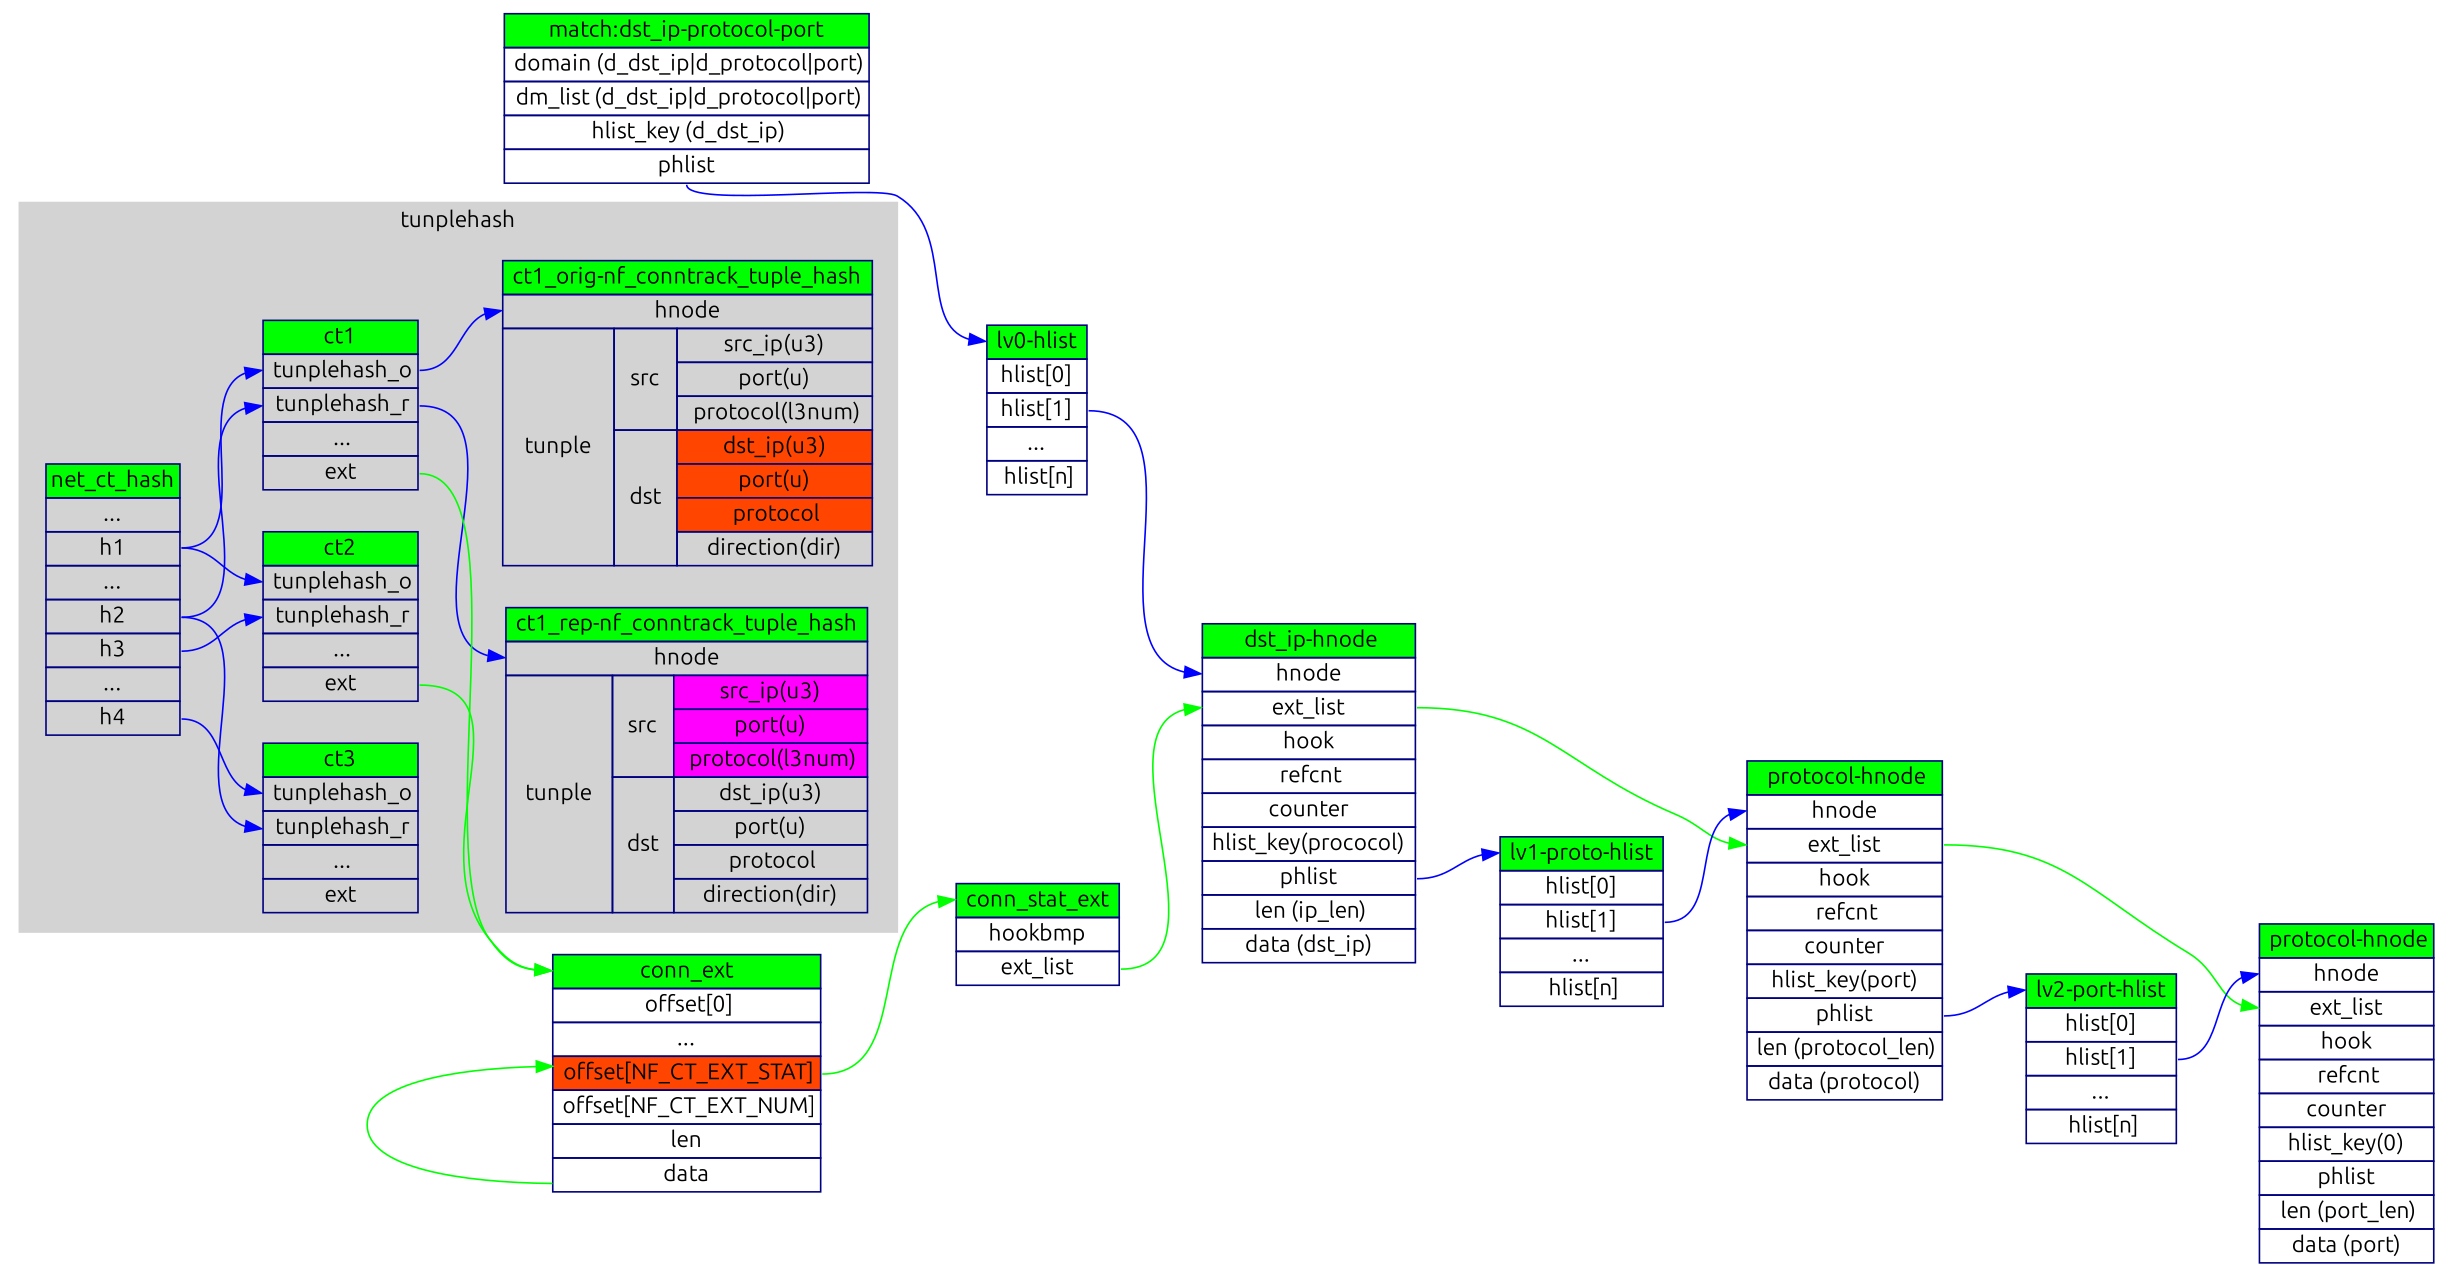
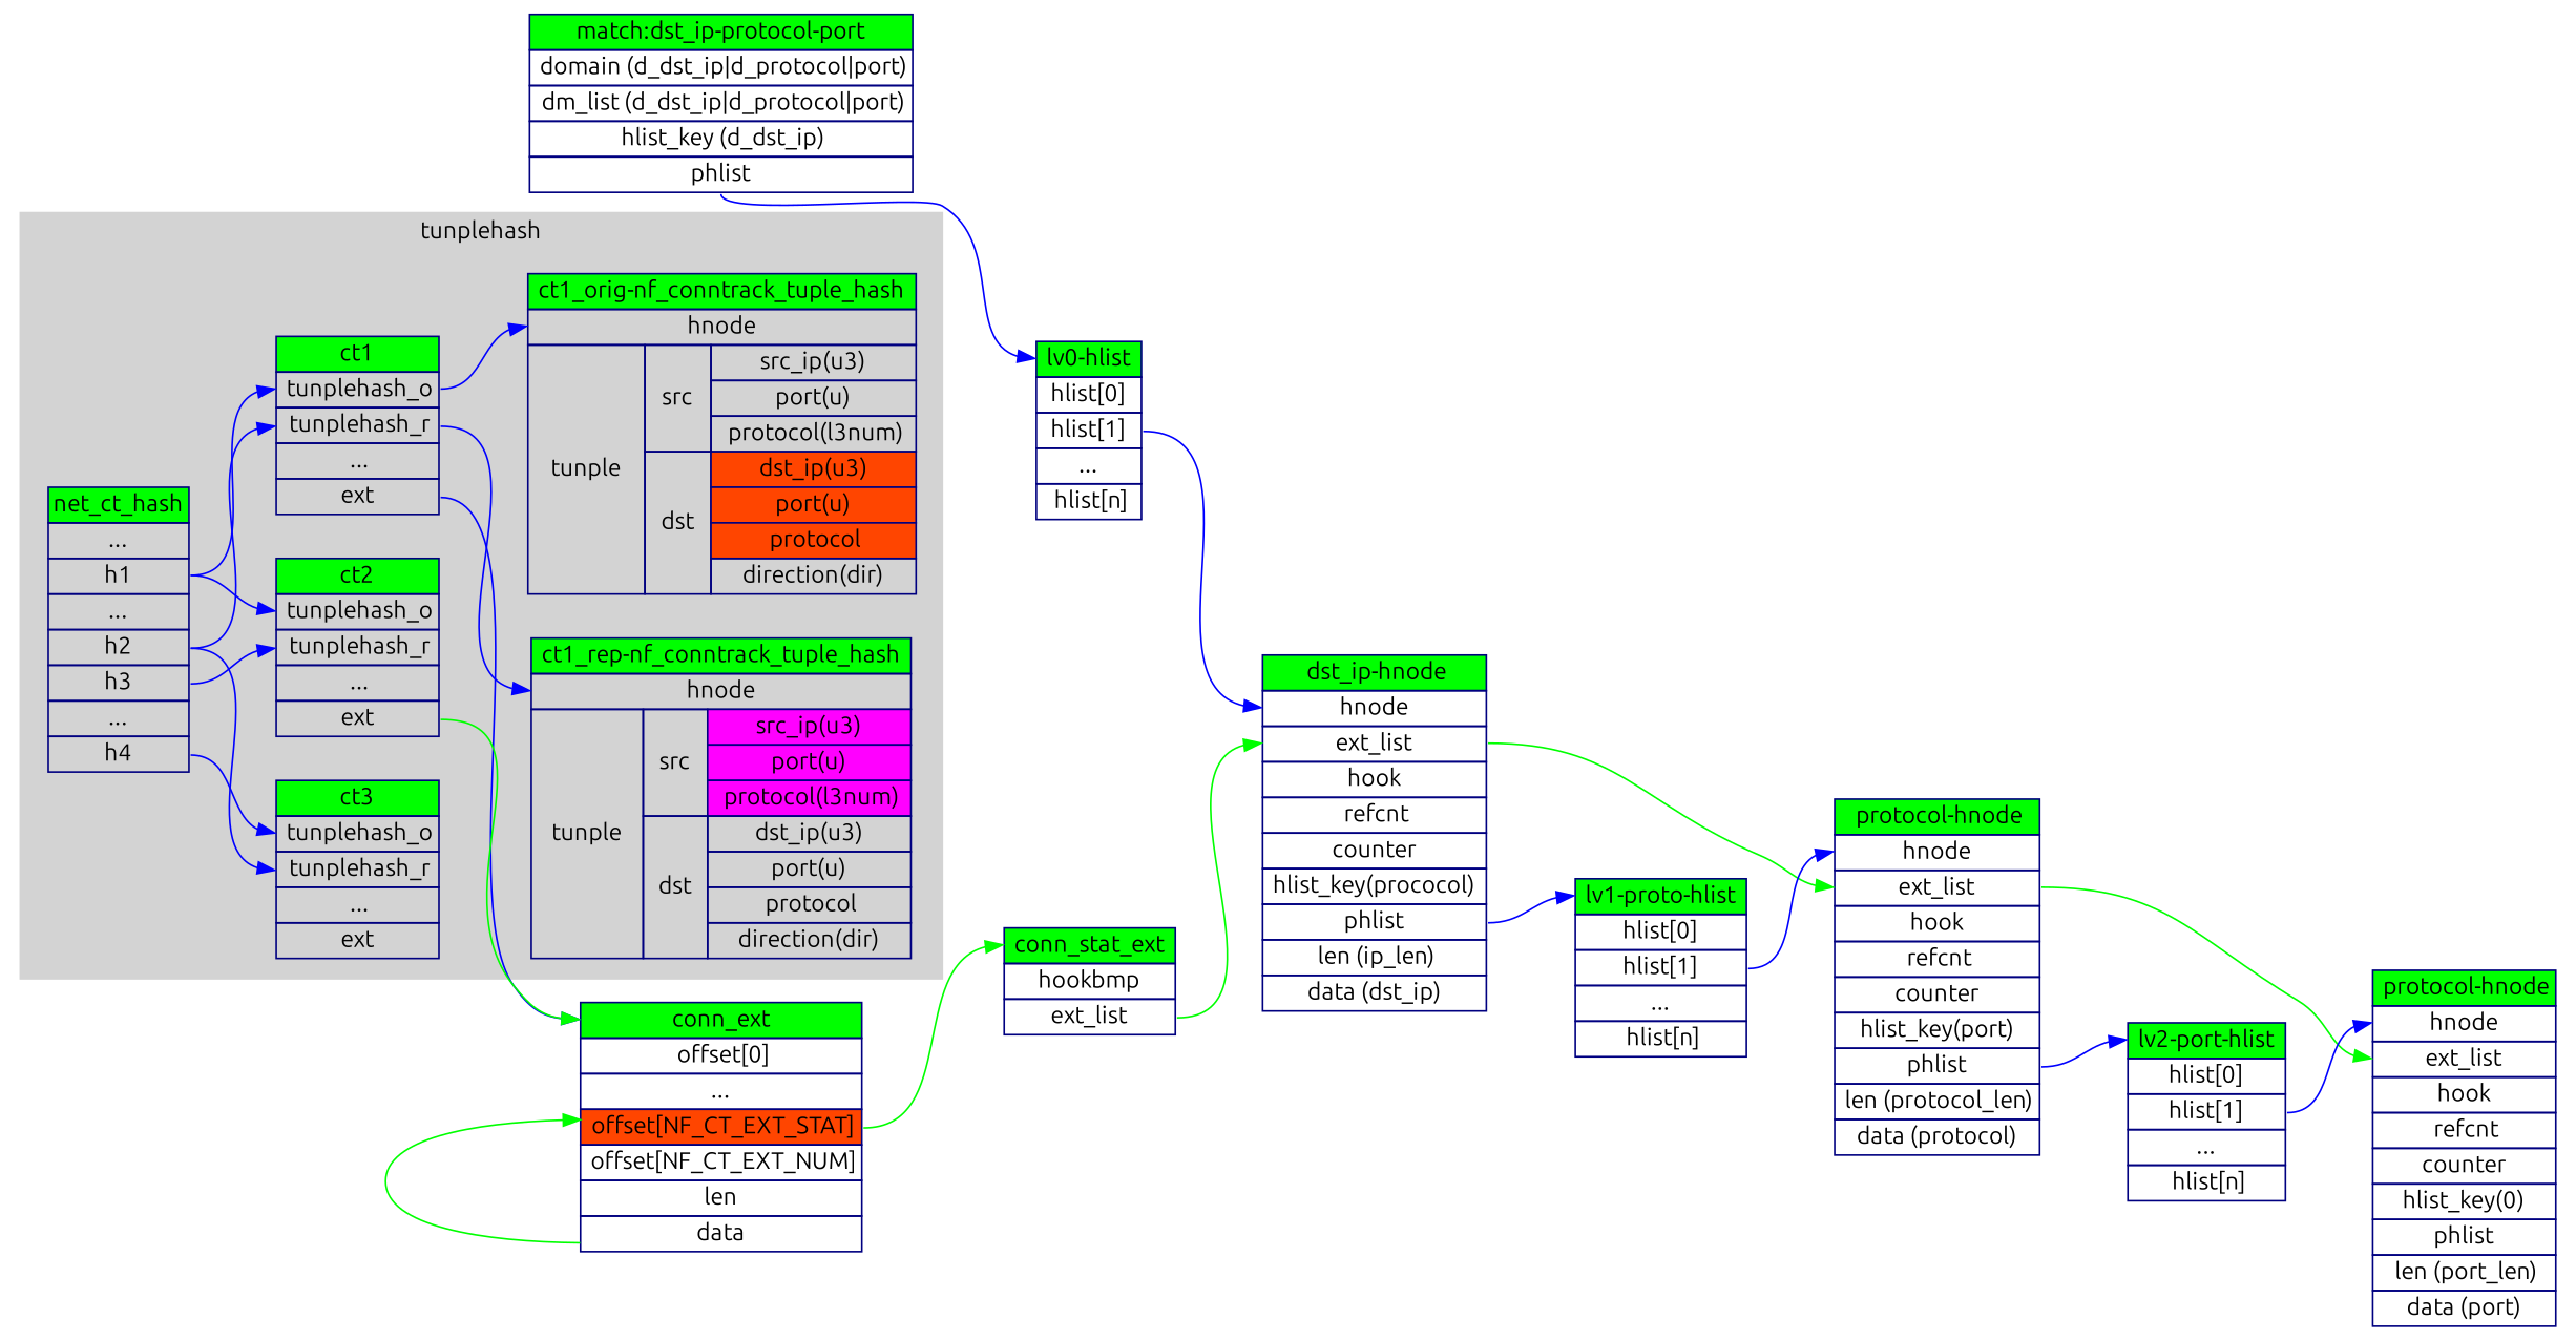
  digraph {
    fontname=Ubuntu
    rankdir=LR
    node [color=navy fontname=Ubuntu shape=plaintext]
    edge [color=blue fontname=Ubuntu headport=f0 tailport=f2]
    n1 [label=< <table border="0" cellborder="1"  cellspacing="0">             <tr > <td port="f0" bgcolor="green"> ct1 </td></tr>             <tr > <td PORT="f1"> tunplehash_o</td></tr>             <tr > <td PORT="f2"> tunplehash_r</td></tr>             <tr > <td PORT="fx"> ...</td></tr>             <tr > <td PORT="fext"> ext </td></tr>             </table> >]
    n2 [label=< <table border="0" cellborder="1"  cellspacing="0">             <tr > <td PORT="f0" bgcolor="green" colspan="3"> ct1_rep-nf_conntrack_tuple_hash </td></tr>             <tr > <td PORT="f1" colspan="3"> hnode </td></tr>             <tr >                <td PORT="f2" rowspan="7" > tunple </td>               <td PORT="f3" rowspan="3" > src </td>               <td bgcolor="magenta"> src_ip(u3) </td>             </tr>             <tr><td bgcolor="magenta"> port(u) </td> </tr>             <tr><td bgcolor="magenta"> protocol(l3num)</td> </tr>             <tr>               <td PORT="f3" rowspan="4" > dst </td>               <td> dst_ip(u3) </td>             </tr>             <tr><td> port(u) </td></tr>             <tr><td> protocol</td></tr>             <tr><td> direction(dir) </td></tr>             </table>>]
    n3 [label=< <table border="0" cellborder="1"  cellspacing="0">             <tr > <td PORT="f0" bgcolor="green" colspan="3"> ct1_orig-nf_conntrack_tuple_hash </td></tr>             <tr > <td PORT="f1" colspan="3"> hnode </td></tr>             <tr >                <td PORT="f2" rowspan="7" > tunple </td>               <td PORT="f3" rowspan="3" > src </td>               <td> src_ip(u3) </td>             </tr>             <tr><td> port(u) </td> </tr>             <tr><td> protocol(l3num)</td> </tr>             <tr>               <td PORT="f3" rowspan="4" > dst </td>               <td bgcolor="orangered"> dst_ip(u3) </td>             </tr>             <tr><td bgcolor="orangered"> port(u) </td></tr>             <tr><td bgcolor="orangered"> protocol</td></tr>             <tr><td> direction(dir) </td></tr>             </table>>]
    n4 [label=< <TABLE BORDER="0" CELLBORDER="1"  CELLSPACING="0">             <TR > <TD BGCOLOR="green" PORT="f0">net_ct_hash</TD></TR>             <TR> <TD>...</TD></TR>             <TR> <TD PORT="f1">h1</TD></TR>             <TR> <TD>...</TD></TR>             <TR> <TD PORT="f2">h2</TD></TR>             <TR> <TD PORT="f3">h3</TD></TR>             <TR> <TD>...</TD></TR>             <TR> <TD PORT="f4">h4</TD></TR>             </TABLE> >]
    n5 [label=< <table border="0" cellborder="1"  cellspacing="0">             <tr > <td port="f0" bgcolor="green"> ct2 </td></tr>             <tr > <td PORT="f1"> tunplehash_o</td></tr>             <tr > <td PORT="f2"> tunplehash_r</td></tr>             <tr > <td PORT="fx"> ...</td></tr>             <tr > <td PORT="fext"> ext </td></tr>             </table> >]
    n6 [label=< <table border="0" cellborder="1"  cellspacing="0">             <tr > <td port="f0" bgcolor="green"> ct3 </td></tr>             <tr > <td PORT="f1"> tunplehash_o</td></tr>             <tr > <td PORT="f2"> tunplehash_r</td></tr>             <tr > <td PORT="fx"> ...</td></tr>             <tr > <td PORT="fext"> ext </td></tr>             </table> >]
    n7 [label=< <table border="0" cellborder="1"  cellspacing="0">             <tr > <td PORT="f0" bgcolor="green"> conn_ext </td></tr>             <tr><td> offset[0]</td></tr>             <tr><td> ... </td></tr>             <tr><td PORT="offset_stat" bgcolor="orangered"> offset[NF_CT_EXT_STAT]</td></tr>             <tr><td> offset[NF_CT_EXT_NUM]</td></tr>             <tr><td> len </td></tr>             <tr><td PORT="data"> data </td></tr>             </table>>]
    n8 [label=< <table border="0" cellborder="1"  cellspacing="0">             <tr > <td PORT="f0" bgcolor="green"> conn_stat_ext </td></tr>             <tr><td> hookbmp </td></tr>             <tr><td PORT="ext_list"> ext_list </td></tr>             </table>>]
    n9 [label=< <table border="0" cellborder="1"  cellspacing="0">             <tr > <td PORT="f0" bgcolor="green" colspan="3"> match:dst_ip-protocol-port </td></tr>             <tr><td> domain (d_dst_ip|d_protocol|port)</td></tr>             <tr><td> dm_list (d_dst_ip|d_protocol|port)</td></tr>             <tr><td> hlist_key (d_dst_ip)</td></tr>             <tr><td PORT="phlist"> phlist </td></tr>             </table>>]
    n10 [label=< <table border="0" cellborder="1"  cellspacing="0">             <tr><td PORT="f0" bgcolor="green"> lv0-hlist </td></tr>             <tr><td PORT="h0"> hlist[0] </td></tr>             <tr><td PORT="h1"> hlist[1] </td></tr>             <tr><td PORT="hx"> ... </td></tr>             <tr><td PORT="hn"> hlist[n]</td></tr>             </table>>]
    n11 [label=< <table border="0" cellborder="1"  cellspacing="0">             <tr > <td PORT="f0" bgcolor="green"> dst_ip-hnode</td></tr>             <tr><td PORT="hnode"> hnode </td></tr>             <tr><td PORT="ext_list"> ext_list </td></tr>             <tr><td> hook </td></tr>             <tr><td> refcnt</td></tr>             <tr><td> counter </td></tr>             <tr><td> hlist_key(prococol) </td></tr>             <tr><td PORT="phlist"> phlist </td></tr>             <tr><td> len (ip_len)</td></tr>             <tr><td> data (dst_ip) </td></tr>              </table>>]
    n12 [label=< <table border="0" cellborder="1"  cellspacing="0">             <tr><td PORT="f0" bgcolor="green"> lv1-proto-hlist </td></tr>             <tr><td PORT="h0"> hlist[0] </td></tr>             <tr><td PORT="h1"> hlist[1] </td></tr>             <tr><td PORT="hx"> ... </td></tr>             <tr><td PORT="hn"> hlist[n]</td></tr>             </table>>]
    n13 [label=< <table border="0" cellborder="1"  cellspacing="0">             <tr > <td PORT="f0" bgcolor="green"> protocol-hnode</td></tr>             <tr><td PORT="hnode"> hnode </td></tr>             <tr><td PORT="ext_list"> ext_list </td></tr>             <tr><td> hook </td></tr>             <tr><td> refcnt</td></tr>             <tr><td> counter </td></tr>             <tr><td> hlist_key(port) </td></tr>             <tr><td PORT="phlist"> phlist </td></tr>             <tr><td> len (protocol_len)</td></tr>             <tr><td> data (protocol) </td></tr>             </table>>]
    n14 [label=< <table border="0" cellborder="1"  cellspacing="0">             <tr><td PORT="f0" bgcolor="green"> lv2-port-hlist </td></tr>             <tr><td PORT="h0"> hlist[0] </td></tr>             <tr><td PORT="h1"> hlist[1] </td></tr>             <tr><td PORT="hx"> ... </td></tr>             <tr><td PORT="hn"> hlist[n]</td></tr>             </table>>]
    n15 [label=< <table border="0" cellborder="1"  cellspacing="0">             <tr > <td PORT="f0" bgcolor="green"> protocol-hnode</td></tr>             <tr><td PORT="hnode"> hnode </td></tr>             <tr><td PORT="ext_list"> ext_list </td></tr>             <tr><td> hook </td></tr>             <tr><td> refcnt</td></tr>             <tr><td> counter </td></tr>             <tr><td> hlist_key(0) </td></tr>             <tr><td PORT="phlist"> phlist </td></tr>             <tr><td> len (port_len)</td></tr>             <tr><td> data (port) </td></tr>             </table>>]
    subgraph cluster_1 {
      color=lightgrey
      label=tunplehash
      style=filled
      n1
      n2
      n3
      n4
      n5
      n6
    }
    subgraph cluster_2 {
      color=lightgrey
      label="pkt-stat"
      style=filled
    }
    n1 -> n2 [headport=f1]
    n1 -> n3 [headport=f1 tailport=f1]
-   n1 -> n7 [color=green tailport=fext]
+   n1 -> n7 [tailport=fext]
    n4 -> n1 [headport=f1 tailport=f1]
    n4 -> n1 [headport=f2]
    n4 -> n5 [headport=f1 tailport=f1]
    n4 -> n5 [headport=f2 tailport=f3]
    n4 -> n6 [headport=f1 tailport=f4]
    n4 -> n6 [headport=f2]
    n5 -> n7 [color=green tailport=fext]
    n7 -> n7 [color=green headport=offset_stat tailport=data]
    n7 -> n8 [color=green tailport=offset_stat]
    n8 -> n11 [color=green headport=ext_list tailport=ext_list]
    n9 -> n10 [tailport=phlist]
    n10 -> n11 [headport=hnode tailport=h1]
    n11 -> n12 [tailport=phlist]
    n11 -> n13 [color=green headport=ext_list tailport=ext_list]
    n12 -> n13 [headport=hnode tailport=h1]
    n13 -> n14 [tailport=phlist]
    n13 -> n15 [color=green headport=ext_list tailport=ext_list]
    n14 -> n15 [headport=hnode tailport=h1]
  }
